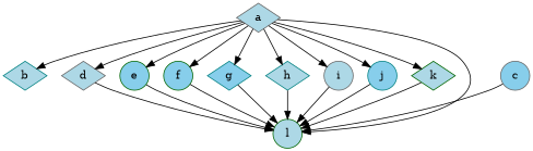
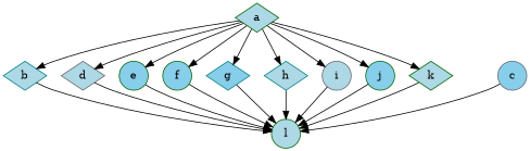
  digraph {
    node [Processor=1 Weight=3 color=darkgreen fillcolor=lightblue shape=diamond style=filled]
    edge [Weight=3]
-   a [Start=0 Weight=8 color=gray40]
+   a [Start=0 Weight=8]
    b [Start=31 color=teal]
    d [Start=34 Weight=2 color=gray40]
    e [Processor=2 Start=26 Weight=1 fillcolor=skyblue shape=circle]
    f [Processor=2 Start=12 fillcolor=skyblue shape=circle]
    g [Processor=2 Start=15 Weight=11 color=teal fillcolor=skyblue]
    h [Start=8 Weight=9 color=teal]
    i [Start=17 Weight=8 color=gray40 shape=circle]
-   j [Processor=2 Start=9 color=teal fillcolor=skyblue shape=circle]
+   j [Processor=2 Start=9 fillcolor=skyblue shape=circle]
    k [Start=25 Weight=6]
    l [Processor=2 Start=37 Weight=7 shape=circle]
    c [Processor=2 Start=27 Weight=10 color=gray40 fillcolor=skyblue shape=circle]
    a -> b [Weight=4]
    a -> d [Weight=8]
    a -> e [Weight=10]
    a -> f [Weight=4]
    a -> g [Weight=5]
    a -> h [Weight=10]
    a -> i [Weight=9]
    a -> j [Weight=1]
    a -> k [Weight=8]
-   a -> l
+   b -> l
    d -> l [Weight=1]
    e -> l [Weight=4]
    f -> l [Weight=10]
    g -> l [Weight=9]
    h -> l
    i -> l
    j -> l
    k -> l [Weight=6]
    c -> l [Weight=9]
  }
